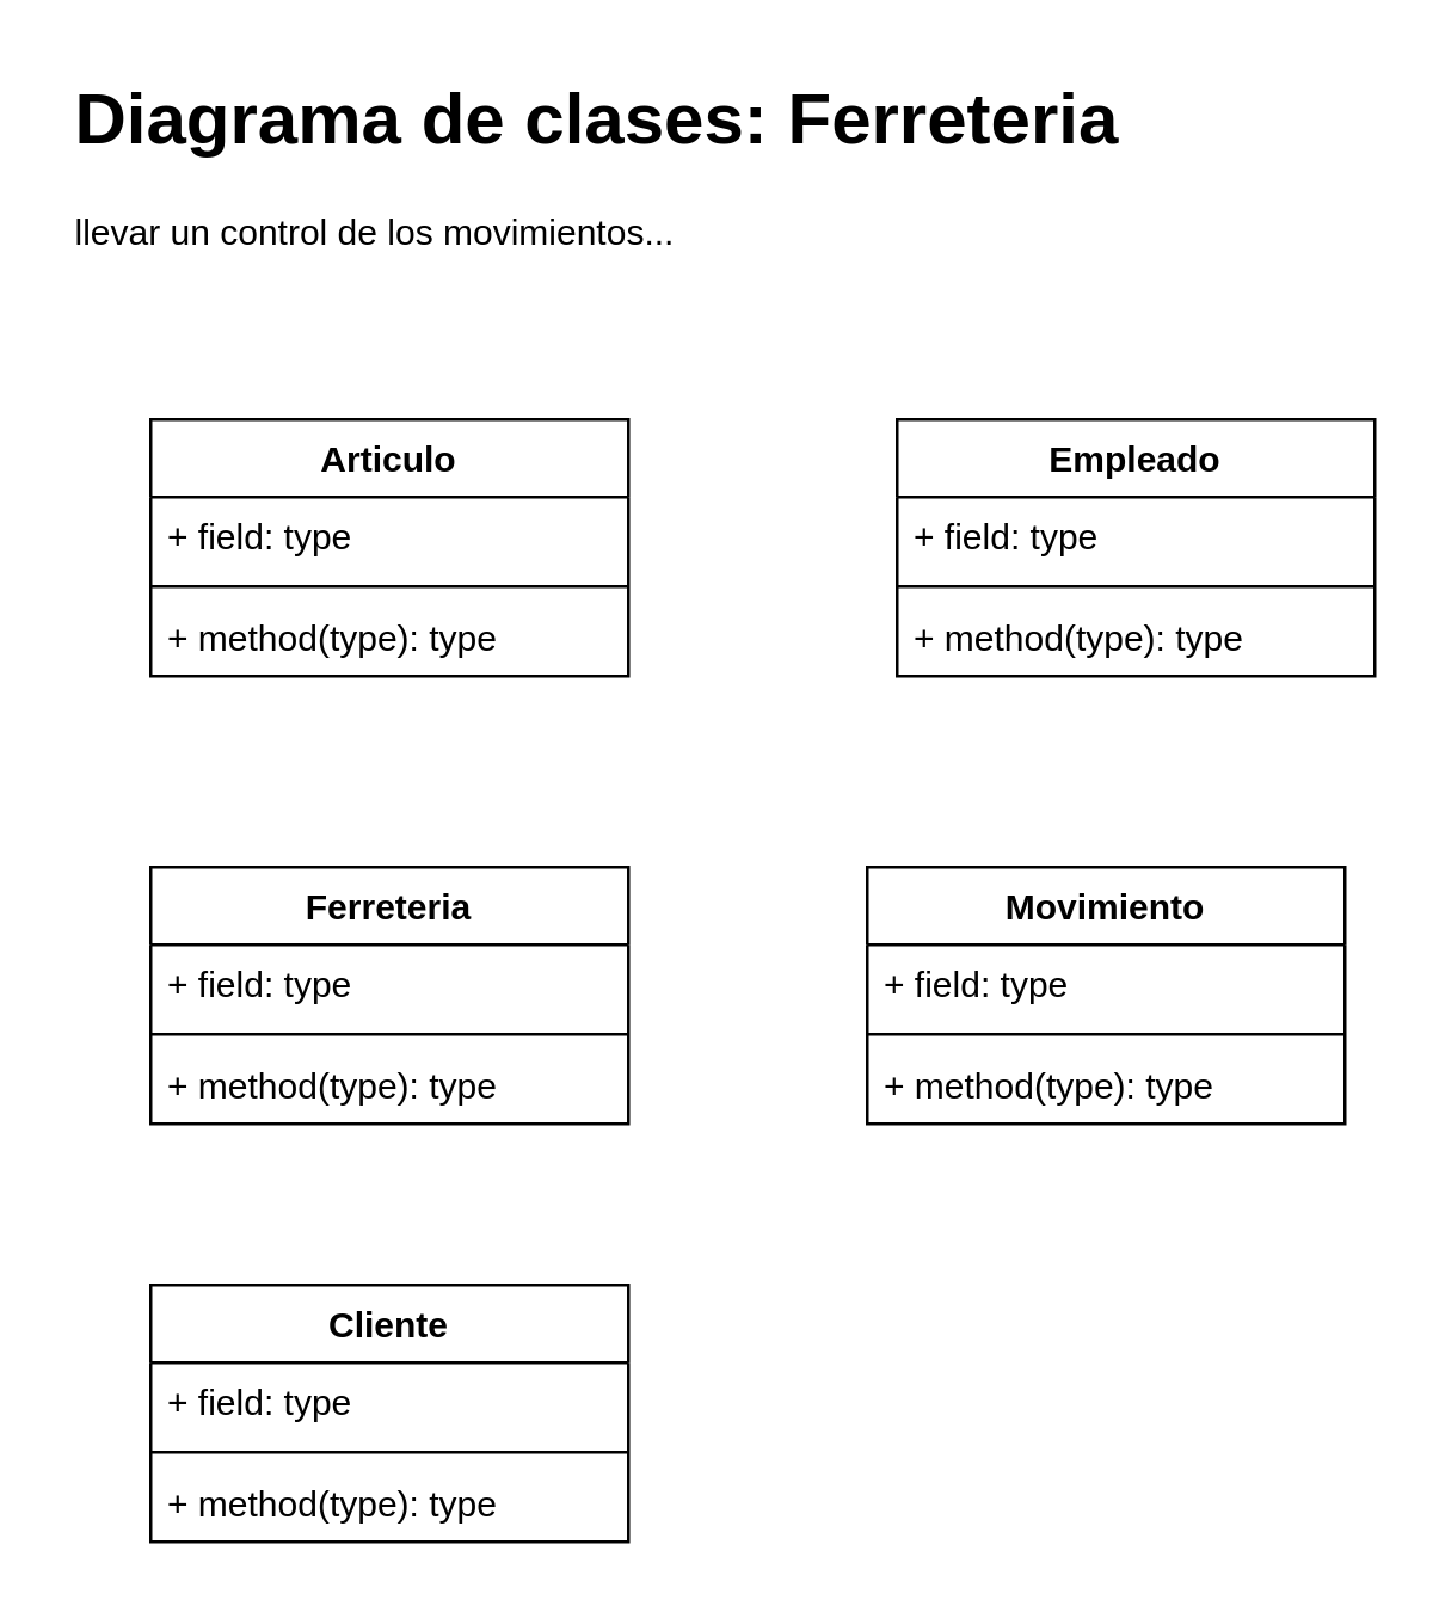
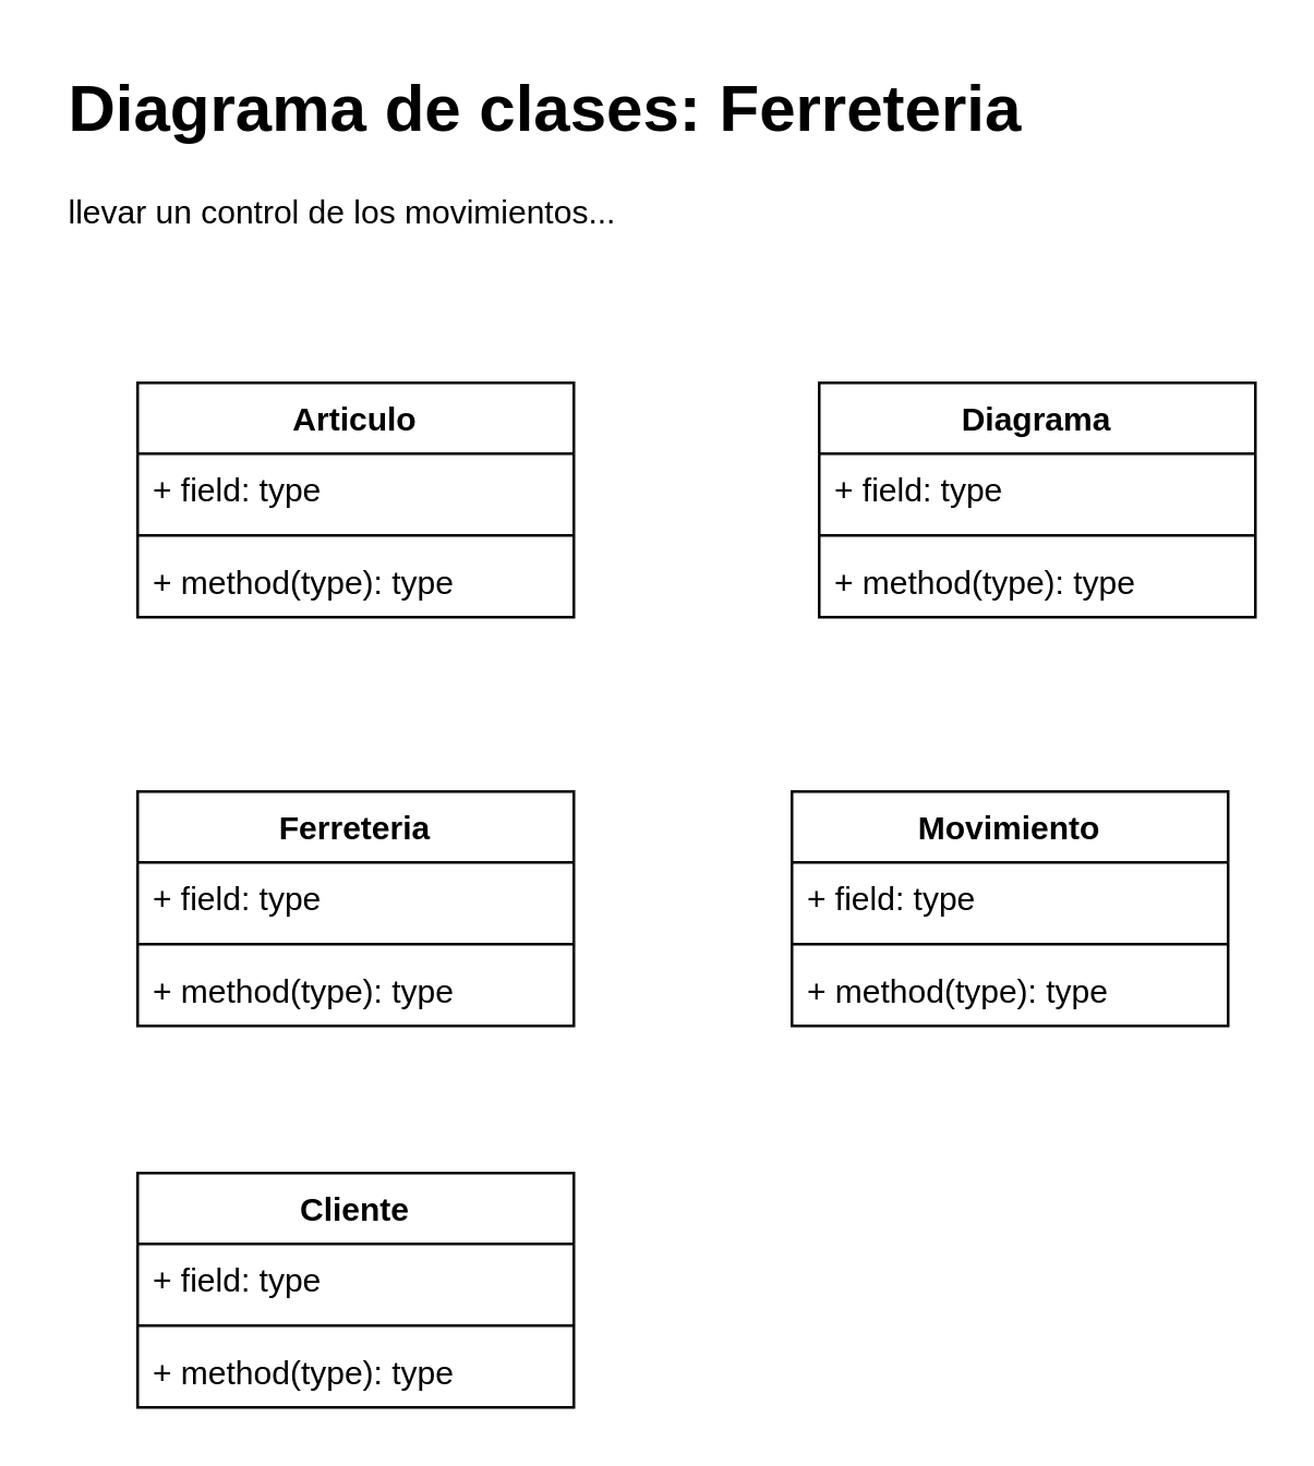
  <mxCell id="0" />
  <mxCell id="1" parent="0" />
  <mxCell id="2" value="Articulo" style="swimlane;fontStyle=1;align=center;verticalAlign=top;childLayout=stackLayout;horizontal=1;startSize=26;horizontalStack=0;resizeParent=1;resizeParentMax=0;resizeLast=0;collapsible=1;marginBottom=0;" parent="1" vertex="1"><mxGeometry x="50" y="140" width="160" height="86" as="geometry"><mxRectangle x="240" y="180" width="100" height="30" as="alternateBounds" /></mxGeometry></mxCell>
  <mxCell id="3" value="+ field: type" style="text;strokeColor=none;fillColor=none;align=left;verticalAlign=top;spacingLeft=4;spacingRight=4;overflow=hidden;rotatable=0;points=[[0,0.5],[1,0.5]];portConstraint=eastwest;" parent="2" vertex="1"><mxGeometry y="26" width="160" height="26" as="geometry" /></mxCell>
  <mxCell id="4" value="" style="line;strokeWidth=1;fillColor=none;align=left;verticalAlign=middle;spacingTop=-1;spacingLeft=3;spacingRight=3;rotatable=0;labelPosition=right;points=[];portConstraint=eastwest;" parent="2" vertex="1"><mxGeometry y="52" width="160" height="8" as="geometry" /></mxCell>
  <mxCell id="5" value="+ method(type): type" style="text;strokeColor=none;fillColor=none;align=left;verticalAlign=top;spacingLeft=4;spacingRight=4;overflow=hidden;rotatable=0;points=[[0,0.5],[1,0.5]];portConstraint=eastwest;" parent="2" vertex="1"><mxGeometry y="60" width="160" height="26" as="geometry" /></mxCell>
  <mxCell id="6" value="&lt;h1&gt;Diagrama de clases: Ferreteria&lt;/h1&gt;&lt;p&gt;llevar un control de los movimientos...&lt;/p&gt;" style="text;html=1;strokeColor=none;fillColor=none;spacing=5;spacingTop=-20;whiteSpace=wrap;overflow=hidden;rounded=0;" parent="1" vertex="1"><mxGeometry x="20" y="20" width="380" height="120" as="geometry" /></mxCell>
  <mxCell id="7" value="Ferreteria" style="swimlane;fontStyle=1;align=center;verticalAlign=top;childLayout=stackLayout;horizontal=1;startSize=26;horizontalStack=0;resizeParent=1;resizeParentMax=0;resizeLast=0;collapsible=1;marginBottom=0;" parent="1" vertex="1"><mxGeometry x="50" y="290" width="160" height="86" as="geometry"><mxRectangle x="240" y="180" width="100" height="30" as="alternateBounds" /></mxGeometry></mxCell>
  <mxCell id="8" value="+ field: type" style="text;strokeColor=none;fillColor=none;align=left;verticalAlign=top;spacingLeft=4;spacingRight=4;overflow=hidden;rotatable=0;points=[[0,0.5],[1,0.5]];portConstraint=eastwest;" parent="7" vertex="1"><mxGeometry y="26" width="160" height="26" as="geometry" /></mxCell>
  <mxCell id="9" value="" style="line;strokeWidth=1;fillColor=none;align=left;verticalAlign=middle;spacingTop=-1;spacingLeft=3;spacingRight=3;rotatable=0;labelPosition=right;points=[];portConstraint=eastwest;" parent="7" vertex="1"><mxGeometry y="52" width="160" height="8" as="geometry" /></mxCell>
  <mxCell id="10" value="+ method(type): type" style="text;strokeColor=none;fillColor=none;align=left;verticalAlign=top;spacingLeft=4;spacingRight=4;overflow=hidden;rotatable=0;points=[[0,0.5],[1,0.5]];portConstraint=eastwest;" parent="7" vertex="1"><mxGeometry y="60" width="160" height="26" as="geometry" /></mxCell>
- <mxCell id="11" value="Empleado" style="swimlane;fontStyle=1;align=center;verticalAlign=top;childLayout=stackLayout;horizontal=1;startSize=26;horizontalStack=0;resizeParent=1;resizeParentMax=0;resizeLast=0;collapsible=1;marginBottom=0;" parent="1" vertex="1"><mxGeometry x="300" y="140" width="160" height="86" as="geometry"><mxRectangle x="240" y="180" width="100" height="30" as="alternateBounds" /></mxGeometry></mxCell>
+ <mxCell id="11" value="Diagrama" style="swimlane;fontStyle=1;align=center;verticalAlign=top;childLayout=stackLayout;horizontal=1;startSize=26;horizontalStack=0;resizeParent=1;resizeParentMax=0;resizeLast=0;collapsible=1;marginBottom=0;" parent="1" vertex="1"><mxGeometry x="300" y="140" width="160" height="86" as="geometry"><mxRectangle x="240" y="180" width="100" height="30" as="alternateBounds" /></mxGeometry></mxCell>
  <mxCell id="12" value="+ field: type" style="text;strokeColor=none;fillColor=none;align=left;verticalAlign=top;spacingLeft=4;spacingRight=4;overflow=hidden;rotatable=0;points=[[0,0.5],[1,0.5]];portConstraint=eastwest;" parent="11" vertex="1"><mxGeometry y="26" width="160" height="26" as="geometry" /></mxCell>
  <mxCell id="13" value="" style="line;strokeWidth=1;fillColor=none;align=left;verticalAlign=middle;spacingTop=-1;spacingLeft=3;spacingRight=3;rotatable=0;labelPosition=right;points=[];portConstraint=eastwest;" parent="11" vertex="1"><mxGeometry y="52" width="160" height="8" as="geometry" /></mxCell>
  <mxCell id="14" value="+ method(type): type" style="text;strokeColor=none;fillColor=none;align=left;verticalAlign=top;spacingLeft=4;spacingRight=4;overflow=hidden;rotatable=0;points=[[0,0.5],[1,0.5]];portConstraint=eastwest;" parent="11" vertex="1"><mxGeometry y="60" width="160" height="26" as="geometry" /></mxCell>
  <mxCell id="15" value="Movimiento" style="swimlane;fontStyle=1;align=center;verticalAlign=top;childLayout=stackLayout;horizontal=1;startSize=26;horizontalStack=0;resizeParent=1;resizeParentMax=0;resizeLast=0;collapsible=1;marginBottom=0;" vertex="1" parent="1"><mxGeometry x="290" y="290" width="160" height="86" as="geometry"><mxRectangle x="240" y="180" width="100" height="30" as="alternateBounds" /></mxGeometry></mxCell>
  <mxCell id="16" value="+ field: type" style="text;strokeColor=none;fillColor=none;align=left;verticalAlign=top;spacingLeft=4;spacingRight=4;overflow=hidden;rotatable=0;points=[[0,0.5],[1,0.5]];portConstraint=eastwest;" vertex="1" parent="15"><mxGeometry y="26" width="160" height="26" as="geometry" /></mxCell>
  <mxCell id="17" value="" style="line;strokeWidth=1;fillColor=none;align=left;verticalAlign=middle;spacingTop=-1;spacingLeft=3;spacingRight=3;rotatable=0;labelPosition=right;points=[];portConstraint=eastwest;" vertex="1" parent="15"><mxGeometry y="52" width="160" height="8" as="geometry" /></mxCell>
  <mxCell id="18" value="+ method(type): type" style="text;strokeColor=none;fillColor=none;align=left;verticalAlign=top;spacingLeft=4;spacingRight=4;overflow=hidden;rotatable=0;points=[[0,0.5],[1,0.5]];portConstraint=eastwest;" vertex="1" parent="15"><mxGeometry y="60" width="160" height="26" as="geometry" /></mxCell>
  <mxCell id="19" value="Cliente" style="swimlane;fontStyle=1;align=center;verticalAlign=top;childLayout=stackLayout;horizontal=1;startSize=26;horizontalStack=0;resizeParent=1;resizeParentMax=0;resizeLast=0;collapsible=1;marginBottom=0;" vertex="1" parent="1"><mxGeometry x="50" y="430" width="160" height="86" as="geometry"><mxRectangle x="240" y="180" width="100" height="30" as="alternateBounds" /></mxGeometry></mxCell>
  <mxCell id="20" value="+ field: type" style="text;strokeColor=none;fillColor=none;align=left;verticalAlign=top;spacingLeft=4;spacingRight=4;overflow=hidden;rotatable=0;points=[[0,0.5],[1,0.5]];portConstraint=eastwest;" vertex="1" parent="19"><mxGeometry y="26" width="160" height="26" as="geometry" /></mxCell>
  <mxCell id="21" value="" style="line;strokeWidth=1;fillColor=none;align=left;verticalAlign=middle;spacingTop=-1;spacingLeft=3;spacingRight=3;rotatable=0;labelPosition=right;points=[];portConstraint=eastwest;" vertex="1" parent="19"><mxGeometry y="52" width="160" height="8" as="geometry" /></mxCell>
  <mxCell id="22" value="+ method(type): type" style="text;strokeColor=none;fillColor=none;align=left;verticalAlign=top;spacingLeft=4;spacingRight=4;overflow=hidden;rotatable=0;points=[[0,0.5],[1,0.5]];portConstraint=eastwest;" vertex="1" parent="19"><mxGeometry y="60" width="160" height="26" as="geometry" /></mxCell>
